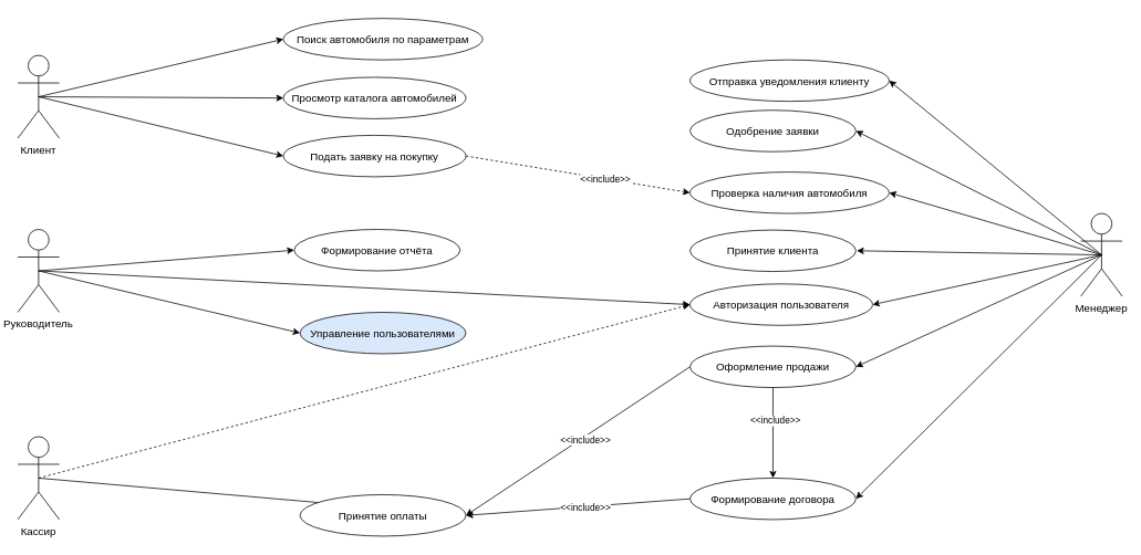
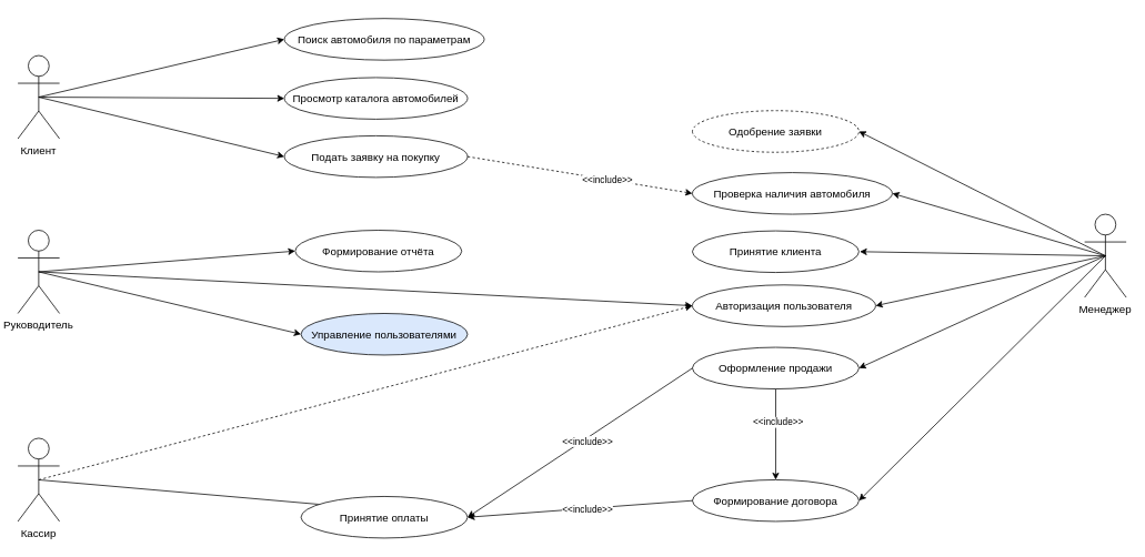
  <mxCell id="0" />
  <mxCell id="1" parent="0" />
  <mxCell id="2" value="Клиент" style="shape=umlActor;verticalLabelPosition=bottom;verticalAlign=top;fontSize=13;" vertex="1" parent="1"><mxGeometry x="20" y="65" width="50" height="100" as="geometry" /></mxCell>
  <mxCell id="3" value="Кассир" style="shape=umlActor;verticalLabelPosition=bottom;verticalAlign=top;fontSize=13;" vertex="1" parent="1"><mxGeometry x="20" y="525" width="50" height="100" as="geometry" /></mxCell>
  <mxCell id="4" value="Руководитель" style="shape=umlActor;verticalLabelPosition=bottom;verticalAlign=top;fontSize=13;" vertex="1" parent="1"><mxGeometry x="20" y="275" width="50" height="100" as="geometry" /></mxCell>
  <mxCell id="5" style="endArrow=none;strokeWidth=1.2;" edge="1" parent="1" source="2" target="40" />
  <mxCell id="6" style="endArrow=none;strokeWidth=1.2;" edge="1" parent="1" source="2" target="41" />
  <mxCell id="7" style="endArrow=none;strokeWidth=1.2;" edge="1" parent="1" source="2" target="42" />
  <mxCell id="8" style="endArrow=none;strokeWidth=1.2;" edge="1" parent="1" source="32" target="25" />
  <mxCell id="9" style="endArrow=none;strokeWidth=1.2;" edge="1" parent="1" source="32" target="26" />
  <mxCell id="10" style="endArrow=none;strokeWidth=1.2;" edge="1" parent="1" source="32" target="27" />
  <mxCell id="11" style="endArrow=none;strokeWidth=1.2;" edge="1" parent="1" source="32" target="28" />
  <mxCell id="12" style="endArrow=none;strokeWidth=1.2;" edge="1" parent="1" source="32" target="29" />
  <mxCell id="13" style="endArrow=none;strokeWidth=1.2;" edge="1" parent="1" source="32" target="30" />
  <mxCell id="14" style="endArrow=none;strokeWidth=1.2;" edge="1" parent="1" source="3" target="45" />
  <mxCell id="15" style="endArrow=none;strokeWidth=1.2;" edge="1" parent="1" source="4" target="43" />
  <mxCell id="16" style="endArrow=none;strokeWidth=1.2;" edge="1" parent="1" source="4" target="44" />
  <mxCell id="17" value="" style="endArrow=classic;html=1;rounded=0;exitX=0.5;exitY=0.5;exitDx=0;exitDy=0;exitPerimeter=0;entryX=0;entryY=0.5;entryDx=0;entryDy=0;" edge="1" parent="1" source="2" target="42"><mxGeometry width="50" height="50" relative="1" as="geometry"><mxPoint x="500" y="395" as="sourcePoint" /><mxPoint x="550" y="345" as="targetPoint" /></mxGeometry></mxCell>
  <mxCell id="18" value="" style="endArrow=classic;html=1;rounded=0;exitX=0.5;exitY=0.5;exitDx=0;exitDy=0;exitPerimeter=0;entryX=0;entryY=0.5;entryDx=0;entryDy=0;" edge="1" parent="1" source="2" target="40"><mxGeometry width="50" height="50" relative="1" as="geometry"><mxPoint x="540" y="325" as="sourcePoint" /><mxPoint x="590" y="275" as="targetPoint" /></mxGeometry></mxCell>
  <mxCell id="19" value="" style="endArrow=classic;html=1;rounded=0;exitX=0.5;exitY=0.5;exitDx=0;exitDy=0;exitPerimeter=0;entryX=0;entryY=0.5;entryDx=0;entryDy=0;" edge="1" parent="1" source="2" target="41"><mxGeometry width="50" height="50" relative="1" as="geometry"><mxPoint x="440" y="325" as="sourcePoint" /><mxPoint x="490" y="275" as="targetPoint" /></mxGeometry></mxCell>
  <mxCell id="20" value="" style="endArrow=classic;html=1;rounded=0;exitX=0.5;exitY=0.5;exitDx=0;exitDy=0;exitPerimeter=0;entryX=0;entryY=0.5;entryDx=0;entryDy=0;dashed=1;" edge="1" parent="1" source="3" target="25"><mxGeometry width="50" height="50" relative="1" as="geometry"><mxPoint x="1650" y="655" as="sourcePoint" /><mxPoint x="1700" y="605" as="targetPoint" /></mxGeometry></mxCell>
  <mxCell id="21" value="" style="endArrow=classic;html=1;rounded=0;entryX=1;entryY=0.5;entryDx=0;entryDy=0;exitX=0.5;exitY=0.5;exitDx=0;exitDy=0;exitPerimeter=0;" edge="1" parent="1" source="3" target="45"><mxGeometry width="50" height="50" relative="1" as="geometry"><mxPoint x="40" y="919.75" as="sourcePoint" /><mxPoint x="90" y="869.75" as="targetPoint" /></mxGeometry></mxCell>
  <mxCell id="22" value="" style="endArrow=classic;html=1;rounded=0;entryX=0;entryY=0.5;entryDx=0;entryDy=0;exitX=0.5;exitY=0.5;exitDx=0;exitDy=0;exitPerimeter=0;" edge="1" parent="1" source="4" target="44"><mxGeometry width="50" height="50" relative="1" as="geometry"><mxPoint x="-360" y="549" as="sourcePoint" /><mxPoint x="-310" y="499" as="targetPoint" /></mxGeometry></mxCell>
  <mxCell id="23" value="" style="endArrow=classic;html=1;rounded=0;exitX=0.5;exitY=0.5;exitDx=0;exitDy=0;exitPerimeter=0;entryX=0;entryY=0.5;entryDx=0;entryDy=0;" edge="1" parent="1" source="4" target="25"><mxGeometry width="50" height="50" relative="1" as="geometry"><mxPoint x="1340" y="495" as="sourcePoint" /><mxPoint x="1390" y="445" as="targetPoint" /></mxGeometry></mxCell>
  <mxCell id="24" value="" style="endArrow=classic;html=1;rounded=0;exitX=0.5;exitY=0.5;exitDx=0;exitDy=0;exitPerimeter=0;entryX=0;entryY=0.5;entryDx=0;entryDy=0;" edge="1" parent="1" source="4" target="43"><mxGeometry width="50" height="50" relative="1" as="geometry"><mxPoint x="-420" y="349" as="sourcePoint" /><mxPoint x="-370" y="299" as="targetPoint" /></mxGeometry></mxCell>
  <mxCell id="25" value="Авторизация пользователя" style="ellipse;whiteSpace=wrap;fontSize=13;direction=east;flipH=1;flipV=0;" vertex="1" parent="1"><mxGeometry x="830" y="340.75" width="220" height="50" as="geometry" /></mxCell>
  <mxCell id="26" value="Принятие клиента" style="ellipse;whiteSpace=wrap;fontSize=13;direction=east;flipH=1;flipV=0;" vertex="1" parent="1"><mxGeometry x="830" y="275.75" width="200" height="50" as="geometry" /></mxCell>
  <mxCell id="27" value="Проверка наличия автомобиля" style="ellipse;whiteSpace=wrap;fontSize=13;direction=east;flipH=1;flipV=0;" vertex="1" parent="1"><mxGeometry x="830" y="205.75" width="240" height="50" as="geometry" /></mxCell>
- <mxCell id="28" value="Одобрение заявки" style="ellipse;whiteSpace=wrap;fontSize=13;direction=east;flipH=1;flipV=0;" vertex="1" parent="1"><mxGeometry x="830" y="131.25" width="200" height="50" as="geometry" /></mxCell>
+ <mxCell id="28" value="Одобрение заявки" style="ellipse;whiteSpace=wrap;fontSize=13;direction=east;flipH=1;flipV=0;dashed=1;" vertex="1" parent="1"><mxGeometry x="830" y="131.25" width="200" height="50" as="geometry" /></mxCell>
  <mxCell id="29" value="Оформление продажи" style="ellipse;whiteSpace=wrap;fontSize=13;direction=east;flipH=1;flipV=0;" vertex="1" parent="1"><mxGeometry x="830" y="415.75" width="200" height="50" as="geometry" /></mxCell>
  <mxCell id="30" value="Формирование договора" style="ellipse;whiteSpace=wrap;fontSize=13;direction=east;flipH=1;flipV=0;" vertex="1" parent="1"><mxGeometry x="830" y="575" width="200" height="50" as="geometry" /></mxCell>
- <mxCell id="31" value="Отправка уведомления клиенту" style="ellipse;whiteSpace=wrap;fontSize=13;direction=east;flipH=1;flipV=0;" vertex="1" parent="1"><mxGeometry x="830" y="70.5" width="240" height="50" as="geometry" /></mxCell>
  <mxCell id="32" value="Менеджер" style="shape=umlActor;verticalLabelPosition=bottom;verticalAlign=top;fontSize=13;direction=east;flipH=1;flipV=0;" vertex="1" parent="1"><mxGeometry x="1301" y="255.75" width="50" height="100" as="geometry" /></mxCell>
  <mxCell id="33" value="" style="endArrow=classic;html=1;rounded=0;exitX=0.5;exitY=0.5;exitDx=0;exitDy=0;exitPerimeter=0;entryX=1;entryY=0.5;entryDx=0;entryDy=0;" edge="1" parent="1" source="32" target="25"><mxGeometry width="50" height="50" relative="1" as="geometry"><mxPoint x="725" y="400.5" as="sourcePoint" /><mxPoint x="1051" y="370.75" as="targetPoint" /></mxGeometry></mxCell>
  <mxCell id="34" value="" style="endArrow=classic;html=1;rounded=0;exitX=0.5;exitY=0.5;exitDx=0;exitDy=0;exitPerimeter=0;" edge="1" parent="1" source="32"><mxGeometry width="50" height="50" relative="1" as="geometry"><mxPoint x="735" y="370.5" as="sourcePoint" /><mxPoint x="1031" y="300.75" as="targetPoint" /></mxGeometry></mxCell>
  <mxCell id="35" value="" style="endArrow=classic;html=1;rounded=0;exitX=0.5;exitY=0.5;exitDx=0;exitDy=0;entryX=1;entryY=0.5;entryDx=0;entryDy=0;exitPerimeter=0;" edge="1" parent="1" source="32" target="27"><mxGeometry width="50" height="50" relative="1" as="geometry"><mxPoint x="725" y="370.5" as="sourcePoint" /><mxPoint x="675" y="320.5" as="targetPoint" /></mxGeometry></mxCell>
  <mxCell id="36" value="" style="endArrow=classic;html=1;rounded=0;exitX=0.5;exitY=0.5;exitDx=0;exitDy=0;entryX=1;entryY=0.5;entryDx=0;entryDy=0;exitPerimeter=0;" edge="1" parent="1" source="32" target="29"><mxGeometry width="50" height="50" relative="1" as="geometry"><mxPoint x="685" y="550.5" as="sourcePoint" /><mxPoint x="635" y="500.5" as="targetPoint" /></mxGeometry></mxCell>
  <mxCell id="37" value="" style="endArrow=classic;html=1;rounded=0;exitX=0.5;exitY=0.5;exitDx=0;exitDy=0;entryX=1;entryY=0.5;entryDx=0;entryDy=0;exitPerimeter=0;" edge="1" parent="1" source="32" target="28"><mxGeometry width="50" height="50" relative="1" as="geometry"><mxPoint x="695" y="520.5" as="sourcePoint" /><mxPoint x="645" y="470.5" as="targetPoint" /></mxGeometry></mxCell>
  <mxCell id="38" value="" style="endArrow=classic;html=1;rounded=0;exitX=0.5;exitY=0.5;exitDx=0;exitDy=0;entryX=1;entryY=0.5;entryDx=0;entryDy=0;exitPerimeter=0;" edge="1" parent="1" source="32" target="30"><mxGeometry width="50" height="50" relative="1" as="geometry"><mxPoint x="765" y="520.5" as="sourcePoint" /><mxPoint x="715" y="470.5" as="targetPoint" /></mxGeometry></mxCell>
- <mxCell id="39" value="" style="endArrow=classic;html=1;rounded=0;exitX=0.5;exitY=0.5;exitDx=0;exitDy=0;entryX=1;entryY=0.5;entryDx=0;entryDy=0;exitPerimeter=0;" edge="1" parent="1" source="32" target="31"><mxGeometry width="50" height="50" relative="1" as="geometry"><mxPoint x="765" y="330.5" as="sourcePoint" /><mxPoint x="715" y="280.5" as="targetPoint" /></mxGeometry></mxCell>
  <mxCell id="40" value="Просмотр каталога автомобилей" style="ellipse;whiteSpace=wrap;fontSize=13;" vertex="1" parent="1"><mxGeometry x="340" y="91.5" width="220" height="50" as="geometry" /></mxCell>
  <mxCell id="41" value="Поиск автомобиля по параметрам" style="ellipse;whiteSpace=wrap;fontSize=13;" vertex="1" parent="1"><mxGeometry x="340" y="20.5" width="240" height="50" as="geometry" /></mxCell>
  <mxCell id="42" value="Подать заявку на покупку" style="ellipse;whiteSpace=wrap;fontSize=13;" vertex="1" parent="1"><mxGeometry x="340" y="161.5" width="220" height="50" as="geometry" /></mxCell>
  <mxCell id="43" value="Формирование отчёта" style="ellipse;whiteSpace=wrap;fontSize=13;" vertex="1" parent="1"><mxGeometry x="353" y="275" width="200" height="50" as="geometry" /></mxCell>
  <mxCell id="44" value="Управление пользователями" style="ellipse;whiteSpace=wrap;fontSize=13;fillColor=#dae8fc;" vertex="1" parent="1"><mxGeometry x="360" y="375" width="200" height="50" as="geometry" /></mxCell>
  <mxCell id="45" value="Принятие оплаты" style="ellipse;whiteSpace=wrap;fontSize=13;" vertex="1" parent="1"><mxGeometry x="360" y="595" width="200" height="50" as="geometry" /></mxCell>
  <mxCell id="46" value="" style="endArrow=classic;html=1;rounded=0;exitX=1;exitY=0.5;exitDx=0;exitDy=0;entryX=0;entryY=0.5;entryDx=0;entryDy=0;dashed=1;" edge="1" parent="1" source="42" target="27"><mxGeometry width="50" height="50" relative="1" as="geometry"><mxPoint x="660" y="165" as="sourcePoint" /><mxPoint x="710" y="115" as="targetPoint" /></mxGeometry></mxCell>
  <mxCell id="47" value="&amp;lt;&amp;lt;include&amp;gt;&amp;gt;" style="edgeLabel;html=1;align=center;verticalAlign=middle;resizable=0;points=[];" vertex="1" connectable="0" parent="46"><mxGeometry x="0.248" relative="1" as="geometry"><mxPoint x="-1" as="offset" /></mxGeometry></mxCell>
  <mxCell id="48" value="" style="endArrow=classic;html=1;rounded=0;exitX=0;exitY=0.5;exitDx=0;exitDy=0;entryX=1;entryY=0.5;entryDx=0;entryDy=0;" edge="1" parent="1" source="29" target="45"><mxGeometry width="50" height="50" relative="1" as="geometry"><mxPoint x="610" y="525" as="sourcePoint" /><mxPoint x="660" y="475" as="targetPoint" /></mxGeometry></mxCell>
  <mxCell id="49" value="&amp;lt;&amp;lt;include&amp;gt;&amp;gt;" style="edgeLabel;html=1;align=center;verticalAlign=middle;resizable=0;points=[];" vertex="1" connectable="0" parent="48"><mxGeometry x="-0.049" y="3" relative="1" as="geometry"><mxPoint as="offset" /></mxGeometry></mxCell>
  <mxCell id="50" value="" style="endArrow=classic;html=1;rounded=0;exitX=0.5;exitY=1;exitDx=0;exitDy=0;entryX=0.5;entryY=0;entryDx=0;entryDy=0;" edge="1" parent="1" source="29" target="30"><mxGeometry width="50" height="50" relative="1" as="geometry"><mxPoint x="900" y="545" as="sourcePoint" /><mxPoint x="950" y="495" as="targetPoint" /></mxGeometry></mxCell>
  <mxCell id="51" value="&amp;lt;&amp;lt;include&amp;gt;&amp;gt;" style="edgeLabel;html=1;align=center;verticalAlign=middle;resizable=0;points=[];" vertex="1" connectable="0" parent="50"><mxGeometry x="-0.284" y="2" relative="1" as="geometry"><mxPoint y="1" as="offset" /></mxGeometry></mxCell>
  <mxCell id="52" value="" style="endArrow=classic;html=1;rounded=0;exitX=0;exitY=0.5;exitDx=0;exitDy=0;entryX=1;entryY=0.5;entryDx=0;entryDy=0;" edge="1" parent="1" source="30" target="45"><mxGeometry width="50" height="50" relative="1" as="geometry"><mxPoint x="670" y="645" as="sourcePoint" /><mxPoint x="720" y="595" as="targetPoint" /></mxGeometry></mxCell>
  <mxCell id="53" value="&amp;lt;&amp;lt;include&amp;gt;&amp;gt;" style="edgeLabel;html=1;align=center;verticalAlign=middle;resizable=0;points=[];" vertex="1" connectable="0" parent="52"><mxGeometry x="-0.066" y="1" relative="1" as="geometry"><mxPoint x="-1" as="offset" /></mxGeometry></mxCell>
